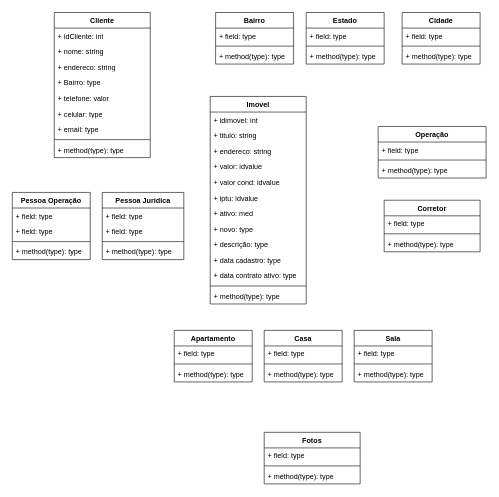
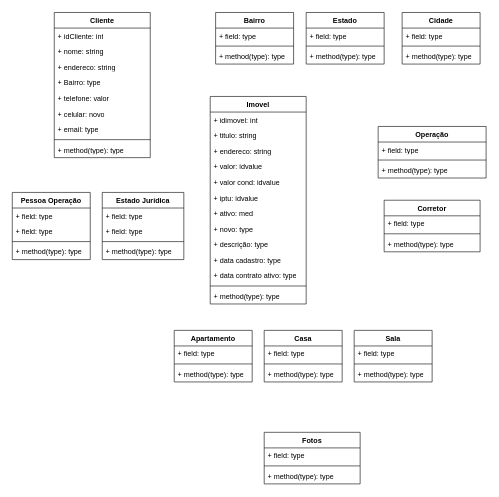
  <mxCell id="0" />
  <mxCell id="1" parent="0" />
  <mxCell id="2" value="Operação" style="swimlane;fontStyle=1;align=center;verticalAlign=top;childLayout=stackLayout;horizontal=1;startSize=26;horizontalStack=0;resizeParent=1;resizeParentMax=0;resizeLast=0;collapsible=1;marginBottom=0;whiteSpace=wrap;html=1;" vertex="1" parent="1"><mxGeometry x="630" y="210" width="180" height="86" as="geometry" /></mxCell>
  <mxCell id="3" value="+ field: type" style="text;strokeColor=none;fillColor=none;align=left;verticalAlign=top;spacingLeft=4;spacingRight=4;overflow=hidden;rotatable=0;points=[[0,0.5],[1,0.5]];portConstraint=eastwest;whiteSpace=wrap;html=1;" vertex="1" parent="2"><mxGeometry y="26" width="180" height="26" as="geometry" /></mxCell>
  <mxCell id="4" value="" style="line;strokeWidth=1;fillColor=none;align=left;verticalAlign=middle;spacingTop=-1;spacingLeft=3;spacingRight=3;rotatable=0;labelPosition=right;points=[];portConstraint=eastwest;strokeColor=inherit;" vertex="1" parent="2"><mxGeometry y="52" width="180" height="8" as="geometry" /></mxCell>
  <mxCell id="5" value="+ method(type): type" style="text;strokeColor=none;fillColor=none;align=left;verticalAlign=top;spacingLeft=4;spacingRight=4;overflow=hidden;rotatable=0;points=[[0,0.5],[1,0.5]];portConstraint=eastwest;whiteSpace=wrap;html=1;" vertex="1" parent="2"><mxGeometry y="60" width="180" height="26" as="geometry" /></mxCell>
  <mxCell id="6" value="Cliente" style="swimlane;fontStyle=1;align=center;verticalAlign=top;childLayout=stackLayout;horizontal=1;startSize=26;horizontalStack=0;resizeParent=1;resizeParentMax=0;resizeLast=0;collapsible=1;marginBottom=0;whiteSpace=wrap;html=1;" vertex="1" parent="1"><mxGeometry x="90" y="20" width="160" height="242" as="geometry" /></mxCell>
  <mxCell id="7" value="+ idCliente: int" style="text;strokeColor=none;fillColor=none;align=left;verticalAlign=top;spacingLeft=4;spacingRight=4;overflow=hidden;rotatable=0;points=[[0,0.5],[1,0.5]];portConstraint=eastwest;whiteSpace=wrap;html=1;" vertex="1" parent="6"><mxGeometry y="26" width="160" height="26" as="geometry" /></mxCell>
  <mxCell id="8" value="+ nome: string" style="text;strokeColor=none;fillColor=none;align=left;verticalAlign=top;spacingLeft=4;spacingRight=4;overflow=hidden;rotatable=0;points=[[0,0.5],[1,0.5]];portConstraint=eastwest;whiteSpace=wrap;html=1;" vertex="1" parent="6"><mxGeometry y="52" width="160" height="26" as="geometry" /></mxCell>
  <mxCell id="9" value="+ endereco: string" style="text;strokeColor=none;fillColor=none;align=left;verticalAlign=top;spacingLeft=4;spacingRight=4;overflow=hidden;rotatable=0;points=[[0,0.5],[1,0.5]];portConstraint=eastwest;whiteSpace=wrap;html=1;" vertex="1" parent="6"><mxGeometry y="78" width="160" height="26" as="geometry" /></mxCell>
  <mxCell id="10" value="+ Bairro: type" style="text;strokeColor=none;fillColor=none;align=left;verticalAlign=top;spacingLeft=4;spacingRight=4;overflow=hidden;rotatable=0;points=[[0,0.5],[1,0.5]];portConstraint=eastwest;whiteSpace=wrap;html=1;" vertex="1" parent="6"><mxGeometry y="104" width="160" height="26" as="geometry" /></mxCell>
  <mxCell id="11" value="+ telefone: valor" style="text;strokeColor=none;fillColor=none;align=left;verticalAlign=top;spacingLeft=4;spacingRight=4;overflow=hidden;rotatable=0;points=[[0,0.5],[1,0.5]];portConstraint=eastwest;whiteSpace=wrap;html=1;" vertex="1" parent="6"><mxGeometry y="130" width="160" height="26" as="geometry" /></mxCell>
- <mxCell id="12" value="+ celular: type" style="text;strokeColor=none;fillColor=none;align=left;verticalAlign=top;spacingLeft=4;spacingRight=4;overflow=hidden;rotatable=0;points=[[0,0.5],[1,0.5]];portConstraint=eastwest;whiteSpace=wrap;html=1;" vertex="1" parent="6"><mxGeometry y="156" width="160" height="26" as="geometry" /></mxCell>
+ <mxCell id="12" value="+ celular: novo" style="text;strokeColor=none;fillColor=none;align=left;verticalAlign=top;spacingLeft=4;spacingRight=4;overflow=hidden;rotatable=0;points=[[0,0.5],[1,0.5]];portConstraint=eastwest;whiteSpace=wrap;html=1;" vertex="1" parent="6"><mxGeometry y="156" width="160" height="26" as="geometry" /></mxCell>
  <mxCell id="13" value="+ email: type" style="text;strokeColor=none;fillColor=none;align=left;verticalAlign=top;spacingLeft=4;spacingRight=4;overflow=hidden;rotatable=0;points=[[0,0.5],[1,0.5]];portConstraint=eastwest;whiteSpace=wrap;html=1;" vertex="1" parent="6"><mxGeometry y="182" width="160" height="26" as="geometry" /></mxCell>
  <mxCell id="14" value="" style="line;strokeWidth=1;fillColor=none;align=left;verticalAlign=middle;spacingTop=-1;spacingLeft=3;spacingRight=3;rotatable=0;labelPosition=right;points=[];portConstraint=eastwest;strokeColor=inherit;" vertex="1" parent="6"><mxGeometry y="208" width="160" height="8" as="geometry" /></mxCell>
  <mxCell id="15" value="+ method(type): type" style="text;strokeColor=none;fillColor=none;align=left;verticalAlign=top;spacingLeft=4;spacingRight=4;overflow=hidden;rotatable=0;points=[[0,0.5],[1,0.5]];portConstraint=eastwest;whiteSpace=wrap;html=1;" vertex="1" parent="6"><mxGeometry y="216" width="160" height="26" as="geometry" /></mxCell>
  <mxCell id="16" value="Pessoa Operação" style="swimlane;fontStyle=1;align=center;verticalAlign=top;childLayout=stackLayout;horizontal=1;startSize=26;horizontalStack=0;resizeParent=1;resizeParentMax=0;resizeLast=0;collapsible=1;marginBottom=0;whiteSpace=wrap;html=1;" vertex="1" parent="1"><mxGeometry x="20" y="320" width="130" height="112" as="geometry" /></mxCell>
  <mxCell id="17" value="+ field: type" style="text;strokeColor=none;fillColor=none;align=left;verticalAlign=top;spacingLeft=4;spacingRight=4;overflow=hidden;rotatable=0;points=[[0,0.5],[1,0.5]];portConstraint=eastwest;whiteSpace=wrap;html=1;" vertex="1" parent="16"><mxGeometry y="26" width="130" height="26" as="geometry" /></mxCell>
  <mxCell id="18" value="+ field: type" style="text;strokeColor=none;fillColor=none;align=left;verticalAlign=top;spacingLeft=4;spacingRight=4;overflow=hidden;rotatable=0;points=[[0,0.5],[1,0.5]];portConstraint=eastwest;whiteSpace=wrap;html=1;" vertex="1" parent="16"><mxGeometry y="52" width="130" height="26" as="geometry" /></mxCell>
  <mxCell id="19" value="" style="line;strokeWidth=1;fillColor=none;align=left;verticalAlign=middle;spacingTop=-1;spacingLeft=3;spacingRight=3;rotatable=0;labelPosition=right;points=[];portConstraint=eastwest;strokeColor=inherit;" vertex="1" parent="16"><mxGeometry y="78" width="130" height="8" as="geometry" /></mxCell>
  <mxCell id="20" value="+ method(type): type" style="text;strokeColor=none;fillColor=none;align=left;verticalAlign=top;spacingLeft=4;spacingRight=4;overflow=hidden;rotatable=0;points=[[0,0.5],[1,0.5]];portConstraint=eastwest;whiteSpace=wrap;html=1;" vertex="1" parent="16"><mxGeometry y="86" width="130" height="26" as="geometry" /></mxCell>
- <mxCell id="21" value="Pessoa Jurídica" style="swimlane;fontStyle=1;align=center;verticalAlign=top;childLayout=stackLayout;horizontal=1;startSize=26;horizontalStack=0;resizeParent=1;resizeParentMax=0;resizeLast=0;collapsible=1;marginBottom=0;whiteSpace=wrap;html=1;" vertex="1" parent="1"><mxGeometry x="170" y="320" width="136" height="112" as="geometry" /></mxCell>
+ <mxCell id="21" value="Estado Jurídica" style="swimlane;fontStyle=1;align=center;verticalAlign=top;childLayout=stackLayout;horizontal=1;startSize=26;horizontalStack=0;resizeParent=1;resizeParentMax=0;resizeLast=0;collapsible=1;marginBottom=0;whiteSpace=wrap;html=1;" vertex="1" parent="1"><mxGeometry x="170" y="320" width="136" height="112" as="geometry" /></mxCell>
  <mxCell id="22" value="+ field: type" style="text;strokeColor=none;fillColor=none;align=left;verticalAlign=top;spacingLeft=4;spacingRight=4;overflow=hidden;rotatable=0;points=[[0,0.5],[1,0.5]];portConstraint=eastwest;whiteSpace=wrap;html=1;" vertex="1" parent="21"><mxGeometry y="26" width="136" height="26" as="geometry" /></mxCell>
  <mxCell id="23" value="+ field: type" style="text;strokeColor=none;fillColor=none;align=left;verticalAlign=top;spacingLeft=4;spacingRight=4;overflow=hidden;rotatable=0;points=[[0,0.5],[1,0.5]];portConstraint=eastwest;whiteSpace=wrap;html=1;" vertex="1" parent="21"><mxGeometry y="52" width="136" height="26" as="geometry" /></mxCell>
  <mxCell id="24" value="" style="line;strokeWidth=1;fillColor=none;align=left;verticalAlign=middle;spacingTop=-1;spacingLeft=3;spacingRight=3;rotatable=0;labelPosition=right;points=[];portConstraint=eastwest;strokeColor=inherit;" vertex="1" parent="21"><mxGeometry y="78" width="136" height="8" as="geometry" /></mxCell>
  <mxCell id="25" value="+ method(type): type" style="text;strokeColor=none;fillColor=none;align=left;verticalAlign=top;spacingLeft=4;spacingRight=4;overflow=hidden;rotatable=0;points=[[0,0.5],[1,0.5]];portConstraint=eastwest;whiteSpace=wrap;html=1;" vertex="1" parent="21"><mxGeometry y="86" width="136" height="26" as="geometry" /></mxCell>
  <mxCell id="26" value="Imovel" style="swimlane;fontStyle=1;align=center;verticalAlign=top;childLayout=stackLayout;horizontal=1;startSize=26;horizontalStack=0;resizeParent=1;resizeParentMax=0;resizeLast=0;collapsible=1;marginBottom=0;whiteSpace=wrap;html=1;" vertex="1" parent="1"><mxGeometry x="350" y="160" width="160" height="346" as="geometry" /></mxCell>
  <mxCell id="27" value="+ idimovel: int" style="text;strokeColor=none;fillColor=none;align=left;verticalAlign=top;spacingLeft=4;spacingRight=4;overflow=hidden;rotatable=0;points=[[0,0.5],[1,0.5]];portConstraint=eastwest;whiteSpace=wrap;html=1;" vertex="1" parent="26"><mxGeometry y="26" width="160" height="26" as="geometry" /></mxCell>
  <mxCell id="28" value="+ titulo: string" style="text;strokeColor=none;fillColor=none;align=left;verticalAlign=top;spacingLeft=4;spacingRight=4;overflow=hidden;rotatable=0;points=[[0,0.5],[1,0.5]];portConstraint=eastwest;whiteSpace=wrap;html=1;" vertex="1" parent="26"><mxGeometry y="52" width="160" height="26" as="geometry" /></mxCell>
  <mxCell id="29" value="+ endereco: string" style="text;strokeColor=none;fillColor=none;align=left;verticalAlign=top;spacingLeft=4;spacingRight=4;overflow=hidden;rotatable=0;points=[[0,0.5],[1,0.5]];portConstraint=eastwest;whiteSpace=wrap;html=1;" vertex="1" parent="26"><mxGeometry y="78" width="160" height="26" as="geometry" /></mxCell>
  <mxCell id="30" value="+ valor: idvalue" style="text;strokeColor=none;fillColor=none;align=left;verticalAlign=top;spacingLeft=4;spacingRight=4;overflow=hidden;rotatable=0;points=[[0,0.5],[1,0.5]];portConstraint=eastwest;whiteSpace=wrap;html=1;" vertex="1" parent="26"><mxGeometry y="104" width="160" height="26" as="geometry" /></mxCell>
  <mxCell id="31" value="+ valor cond: idvalue" style="text;strokeColor=none;fillColor=none;align=left;verticalAlign=top;spacingLeft=4;spacingRight=4;overflow=hidden;rotatable=0;points=[[0,0.5],[1,0.5]];portConstraint=eastwest;whiteSpace=wrap;html=1;" vertex="1" parent="26"><mxGeometry y="130" width="160" height="26" as="geometry" /></mxCell>
  <mxCell id="32" value="+ iptu: idvalue" style="text;strokeColor=none;fillColor=none;align=left;verticalAlign=top;spacingLeft=4;spacingRight=4;overflow=hidden;rotatable=0;points=[[0,0.5],[1,0.5]];portConstraint=eastwest;whiteSpace=wrap;html=1;" vertex="1" parent="26"><mxGeometry y="156" width="160" height="26" as="geometry" /></mxCell>
  <mxCell id="33" value="+ ativo: med" style="text;strokeColor=none;fillColor=none;align=left;verticalAlign=top;spacingLeft=4;spacingRight=4;overflow=hidden;rotatable=0;points=[[0,0.5],[1,0.5]];portConstraint=eastwest;whiteSpace=wrap;html=1;" vertex="1" parent="26"><mxGeometry y="182" width="160" height="26" as="geometry" /></mxCell>
  <mxCell id="34" value="+ novo: type" style="text;strokeColor=none;fillColor=none;align=left;verticalAlign=top;spacingLeft=4;spacingRight=4;overflow=hidden;rotatable=0;points=[[0,0.5],[1,0.5]];portConstraint=eastwest;whiteSpace=wrap;html=1;" vertex="1" parent="26"><mxGeometry y="208" width="160" height="26" as="geometry" /></mxCell>
  <mxCell id="35" value="+ descrição: type" style="text;strokeColor=none;fillColor=none;align=left;verticalAlign=top;spacingLeft=4;spacingRight=4;overflow=hidden;rotatable=0;points=[[0,0.5],[1,0.5]];portConstraint=eastwest;whiteSpace=wrap;html=1;" vertex="1" parent="26"><mxGeometry y="234" width="160" height="26" as="geometry" /></mxCell>
  <mxCell id="36" value="+ data cadastro: type" style="text;strokeColor=none;fillColor=none;align=left;verticalAlign=top;spacingLeft=4;spacingRight=4;overflow=hidden;rotatable=0;points=[[0,0.5],[1,0.5]];portConstraint=eastwest;whiteSpace=wrap;html=1;" vertex="1" parent="26"><mxGeometry y="260" width="160" height="26" as="geometry" /></mxCell>
  <mxCell id="37" value="+ data contrato ativo: type" style="text;strokeColor=none;fillColor=none;align=left;verticalAlign=top;spacingLeft=4;spacingRight=4;overflow=hidden;rotatable=0;points=[[0,0.5],[1,0.5]];portConstraint=eastwest;whiteSpace=wrap;html=1;" vertex="1" parent="26"><mxGeometry y="286" width="160" height="26" as="geometry" /></mxCell>
  <mxCell id="38" value="" style="line;strokeWidth=1;fillColor=none;align=left;verticalAlign=middle;spacingTop=-1;spacingLeft=3;spacingRight=3;rotatable=0;labelPosition=right;points=[];portConstraint=eastwest;strokeColor=inherit;" vertex="1" parent="26"><mxGeometry y="312" width="160" height="8" as="geometry" /></mxCell>
  <mxCell id="39" value="+ method(type): type" style="text;strokeColor=none;fillColor=none;align=left;verticalAlign=top;spacingLeft=4;spacingRight=4;overflow=hidden;rotatable=0;points=[[0,0.5],[1,0.5]];portConstraint=eastwest;whiteSpace=wrap;html=1;" vertex="1" parent="26"><mxGeometry y="320" width="160" height="26" as="geometry" /></mxCell>
  <mxCell id="40" value="Fotos" style="swimlane;fontStyle=1;align=center;verticalAlign=top;childLayout=stackLayout;horizontal=1;startSize=26;horizontalStack=0;resizeParent=1;resizeParentMax=0;resizeLast=0;collapsible=1;marginBottom=0;whiteSpace=wrap;html=1;" vertex="1" parent="1"><mxGeometry x="440" y="720" width="160" height="86" as="geometry" /></mxCell>
  <mxCell id="41" value="+ field: type" style="text;strokeColor=none;fillColor=none;align=left;verticalAlign=top;spacingLeft=4;spacingRight=4;overflow=hidden;rotatable=0;points=[[0,0.5],[1,0.5]];portConstraint=eastwest;whiteSpace=wrap;html=1;" vertex="1" parent="40"><mxGeometry y="26" width="160" height="26" as="geometry" /></mxCell>
  <mxCell id="42" value="" style="line;strokeWidth=1;fillColor=none;align=left;verticalAlign=middle;spacingTop=-1;spacingLeft=3;spacingRight=3;rotatable=0;labelPosition=right;points=[];portConstraint=eastwest;strokeColor=inherit;" vertex="1" parent="40"><mxGeometry y="52" width="160" height="8" as="geometry" /></mxCell>
  <mxCell id="43" value="+ method(type): type" style="text;strokeColor=none;fillColor=none;align=left;verticalAlign=top;spacingLeft=4;spacingRight=4;overflow=hidden;rotatable=0;points=[[0,0.5],[1,0.5]];portConstraint=eastwest;whiteSpace=wrap;html=1;" vertex="1" parent="40"><mxGeometry y="60" width="160" height="26" as="geometry" /></mxCell>
  <mxCell id="44" value="Corretor" style="swimlane;fontStyle=1;align=center;verticalAlign=top;childLayout=stackLayout;horizontal=1;startSize=26;horizontalStack=0;resizeParent=1;resizeParentMax=0;resizeLast=0;collapsible=1;marginBottom=0;whiteSpace=wrap;html=1;" vertex="1" parent="1"><mxGeometry x="640" y="333" width="160" height="86" as="geometry" /></mxCell>
  <mxCell id="45" value="+ field: type" style="text;strokeColor=none;fillColor=none;align=left;verticalAlign=top;spacingLeft=4;spacingRight=4;overflow=hidden;rotatable=0;points=[[0,0.5],[1,0.5]];portConstraint=eastwest;whiteSpace=wrap;html=1;" vertex="1" parent="44"><mxGeometry y="26" width="160" height="26" as="geometry" /></mxCell>
  <mxCell id="46" value="" style="line;strokeWidth=1;fillColor=none;align=left;verticalAlign=middle;spacingTop=-1;spacingLeft=3;spacingRight=3;rotatable=0;labelPosition=right;points=[];portConstraint=eastwest;strokeColor=inherit;" vertex="1" parent="44"><mxGeometry y="52" width="160" height="8" as="geometry" /></mxCell>
  <mxCell id="47" value="+ method(type): type" style="text;strokeColor=none;fillColor=none;align=left;verticalAlign=top;spacingLeft=4;spacingRight=4;overflow=hidden;rotatable=0;points=[[0,0.5],[1,0.5]];portConstraint=eastwest;whiteSpace=wrap;html=1;" vertex="1" parent="44"><mxGeometry y="60" width="160" height="26" as="geometry" /></mxCell>
  <mxCell id="48" value="Apartamento" style="swimlane;fontStyle=1;align=center;verticalAlign=top;childLayout=stackLayout;horizontal=1;startSize=26;horizontalStack=0;resizeParent=1;resizeParentMax=0;resizeLast=0;collapsible=1;marginBottom=0;whiteSpace=wrap;html=1;" vertex="1" parent="1"><mxGeometry x="290" y="550" width="130" height="86" as="geometry" /></mxCell>
  <mxCell id="49" value="+ field: type" style="text;strokeColor=none;fillColor=none;align=left;verticalAlign=top;spacingLeft=4;spacingRight=4;overflow=hidden;rotatable=0;points=[[0,0.5],[1,0.5]];portConstraint=eastwest;whiteSpace=wrap;html=1;" vertex="1" parent="48"><mxGeometry y="26" width="130" height="26" as="geometry" /></mxCell>
  <mxCell id="50" value="" style="line;strokeWidth=1;fillColor=none;align=left;verticalAlign=middle;spacingTop=-1;spacingLeft=3;spacingRight=3;rotatable=0;labelPosition=right;points=[];portConstraint=eastwest;strokeColor=inherit;" vertex="1" parent="48"><mxGeometry y="52" width="130" height="8" as="geometry" /></mxCell>
  <mxCell id="51" value="+ method(type): type" style="text;strokeColor=none;fillColor=none;align=left;verticalAlign=top;spacingLeft=4;spacingRight=4;overflow=hidden;rotatable=0;points=[[0,0.5],[1,0.5]];portConstraint=eastwest;whiteSpace=wrap;html=1;" vertex="1" parent="48"><mxGeometry y="60" width="130" height="26" as="geometry" /></mxCell>
  <mxCell id="52" value="Casa" style="swimlane;fontStyle=1;align=center;verticalAlign=top;childLayout=stackLayout;horizontal=1;startSize=26;horizontalStack=0;resizeParent=1;resizeParentMax=0;resizeLast=0;collapsible=1;marginBottom=0;whiteSpace=wrap;html=1;" vertex="1" parent="1"><mxGeometry x="440" y="550" width="130" height="86" as="geometry" /></mxCell>
  <mxCell id="53" value="+ field: type" style="text;strokeColor=none;fillColor=none;align=left;verticalAlign=top;spacingLeft=4;spacingRight=4;overflow=hidden;rotatable=0;points=[[0,0.5],[1,0.5]];portConstraint=eastwest;whiteSpace=wrap;html=1;" vertex="1" parent="52"><mxGeometry y="26" width="130" height="26" as="geometry" /></mxCell>
  <mxCell id="54" value="" style="line;strokeWidth=1;fillColor=none;align=left;verticalAlign=middle;spacingTop=-1;spacingLeft=3;spacingRight=3;rotatable=0;labelPosition=right;points=[];portConstraint=eastwest;strokeColor=inherit;" vertex="1" parent="52"><mxGeometry y="52" width="130" height="8" as="geometry" /></mxCell>
  <mxCell id="55" value="+ method(type): type" style="text;strokeColor=none;fillColor=none;align=left;verticalAlign=top;spacingLeft=4;spacingRight=4;overflow=hidden;rotatable=0;points=[[0,0.5],[1,0.5]];portConstraint=eastwest;whiteSpace=wrap;html=1;" vertex="1" parent="52"><mxGeometry y="60" width="130" height="26" as="geometry" /></mxCell>
  <mxCell id="56" value="Sala" style="swimlane;fontStyle=1;align=center;verticalAlign=top;childLayout=stackLayout;horizontal=1;startSize=26;horizontalStack=0;resizeParent=1;resizeParentMax=0;resizeLast=0;collapsible=1;marginBottom=0;whiteSpace=wrap;html=1;" vertex="1" parent="1"><mxGeometry x="590" y="550" width="130" height="86" as="geometry" /></mxCell>
  <mxCell id="57" value="+ field: type" style="text;strokeColor=none;fillColor=none;align=left;verticalAlign=top;spacingLeft=4;spacingRight=4;overflow=hidden;rotatable=0;points=[[0,0.5],[1,0.5]];portConstraint=eastwest;whiteSpace=wrap;html=1;" vertex="1" parent="56"><mxGeometry y="26" width="130" height="26" as="geometry" /></mxCell>
  <mxCell id="58" value="" style="line;strokeWidth=1;fillColor=none;align=left;verticalAlign=middle;spacingTop=-1;spacingLeft=3;spacingRight=3;rotatable=0;labelPosition=right;points=[];portConstraint=eastwest;strokeColor=inherit;" vertex="1" parent="56"><mxGeometry y="52" width="130" height="8" as="geometry" /></mxCell>
  <mxCell id="59" value="+ method(type): type" style="text;strokeColor=none;fillColor=none;align=left;verticalAlign=top;spacingLeft=4;spacingRight=4;overflow=hidden;rotatable=0;points=[[0,0.5],[1,0.5]];portConstraint=eastwest;whiteSpace=wrap;html=1;" vertex="1" parent="56"><mxGeometry y="60" width="130" height="26" as="geometry" /></mxCell>
  <mxCell id="60" value="Estado" style="swimlane;fontStyle=1;align=center;verticalAlign=top;childLayout=stackLayout;horizontal=1;startSize=26;horizontalStack=0;resizeParent=1;resizeParentMax=0;resizeLast=0;collapsible=1;marginBottom=0;whiteSpace=wrap;html=1;" vertex="1" parent="1"><mxGeometry x="510" y="20" width="130" height="86" as="geometry" /></mxCell>
  <mxCell id="61" value="+ field: type" style="text;strokeColor=none;fillColor=none;align=left;verticalAlign=top;spacingLeft=4;spacingRight=4;overflow=hidden;rotatable=0;points=[[0,0.5],[1,0.5]];portConstraint=eastwest;whiteSpace=wrap;html=1;" vertex="1" parent="60"><mxGeometry y="26" width="130" height="26" as="geometry" /></mxCell>
  <mxCell id="62" value="" style="line;strokeWidth=1;fillColor=none;align=left;verticalAlign=middle;spacingTop=-1;spacingLeft=3;spacingRight=3;rotatable=0;labelPosition=right;points=[];portConstraint=eastwest;strokeColor=inherit;" vertex="1" parent="60"><mxGeometry y="52" width="130" height="8" as="geometry" /></mxCell>
  <mxCell id="63" value="+ method(type): type" style="text;strokeColor=none;fillColor=none;align=left;verticalAlign=top;spacingLeft=4;spacingRight=4;overflow=hidden;rotatable=0;points=[[0,0.5],[1,0.5]];portConstraint=eastwest;whiteSpace=wrap;html=1;" vertex="1" parent="60"><mxGeometry y="60" width="130" height="26" as="geometry" /></mxCell>
  <mxCell id="64" value="Cidade" style="swimlane;fontStyle=1;align=center;verticalAlign=top;childLayout=stackLayout;horizontal=1;startSize=26;horizontalStack=0;resizeParent=1;resizeParentMax=0;resizeLast=0;collapsible=1;marginBottom=0;whiteSpace=wrap;html=1;" vertex="1" parent="1"><mxGeometry x="670" y="20" width="130" height="86" as="geometry" /></mxCell>
  <mxCell id="65" value="+ field: type" style="text;strokeColor=none;fillColor=none;align=left;verticalAlign=top;spacingLeft=4;spacingRight=4;overflow=hidden;rotatable=0;points=[[0,0.5],[1,0.5]];portConstraint=eastwest;whiteSpace=wrap;html=1;" vertex="1" parent="64"><mxGeometry y="26" width="130" height="26" as="geometry" /></mxCell>
  <mxCell id="66" value="" style="line;strokeWidth=1;fillColor=none;align=left;verticalAlign=middle;spacingTop=-1;spacingLeft=3;spacingRight=3;rotatable=0;labelPosition=right;points=[];portConstraint=eastwest;strokeColor=inherit;" vertex="1" parent="64"><mxGeometry y="52" width="130" height="8" as="geometry" /></mxCell>
  <mxCell id="67" value="+ method(type): type" style="text;strokeColor=none;fillColor=none;align=left;verticalAlign=top;spacingLeft=4;spacingRight=4;overflow=hidden;rotatable=0;points=[[0,0.5],[1,0.5]];portConstraint=eastwest;whiteSpace=wrap;html=1;" vertex="1" parent="64"><mxGeometry y="60" width="130" height="26" as="geometry" /></mxCell>
  <mxCell id="68" value="Bairro" style="swimlane;fontStyle=1;align=center;verticalAlign=top;childLayout=stackLayout;horizontal=1;startSize=26;horizontalStack=0;resizeParent=1;resizeParentMax=0;resizeLast=0;collapsible=1;marginBottom=0;whiteSpace=wrap;html=1;" vertex="1" parent="1"><mxGeometry x="359" y="20" width="130" height="86" as="geometry" /></mxCell>
  <mxCell id="69" value="+ field: type" style="text;strokeColor=none;fillColor=none;align=left;verticalAlign=top;spacingLeft=4;spacingRight=4;overflow=hidden;rotatable=0;points=[[0,0.5],[1,0.5]];portConstraint=eastwest;whiteSpace=wrap;html=1;" vertex="1" parent="68"><mxGeometry y="26" width="130" height="26" as="geometry" /></mxCell>
  <mxCell id="70" value="" style="line;strokeWidth=1;fillColor=none;align=left;verticalAlign=middle;spacingTop=-1;spacingLeft=3;spacingRight=3;rotatable=0;labelPosition=right;points=[];portConstraint=eastwest;strokeColor=inherit;" vertex="1" parent="68"><mxGeometry y="52" width="130" height="8" as="geometry" /></mxCell>
  <mxCell id="71" value="+ method(type): type" style="text;strokeColor=none;fillColor=none;align=left;verticalAlign=top;spacingLeft=4;spacingRight=4;overflow=hidden;rotatable=0;points=[[0,0.5],[1,0.5]];portConstraint=eastwest;whiteSpace=wrap;html=1;" vertex="1" parent="68"><mxGeometry y="60" width="130" height="26" as="geometry" /></mxCell>
